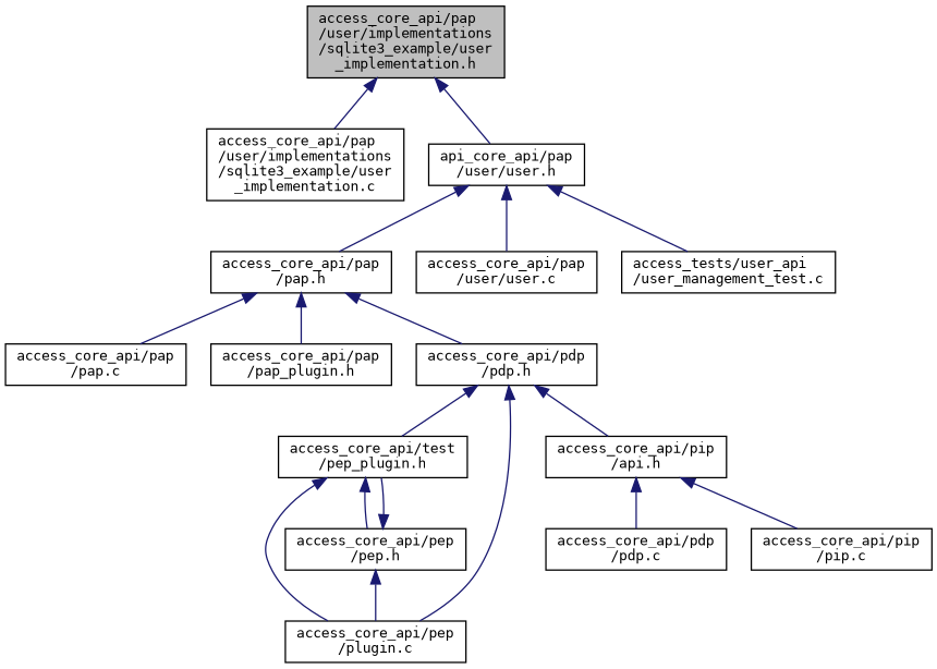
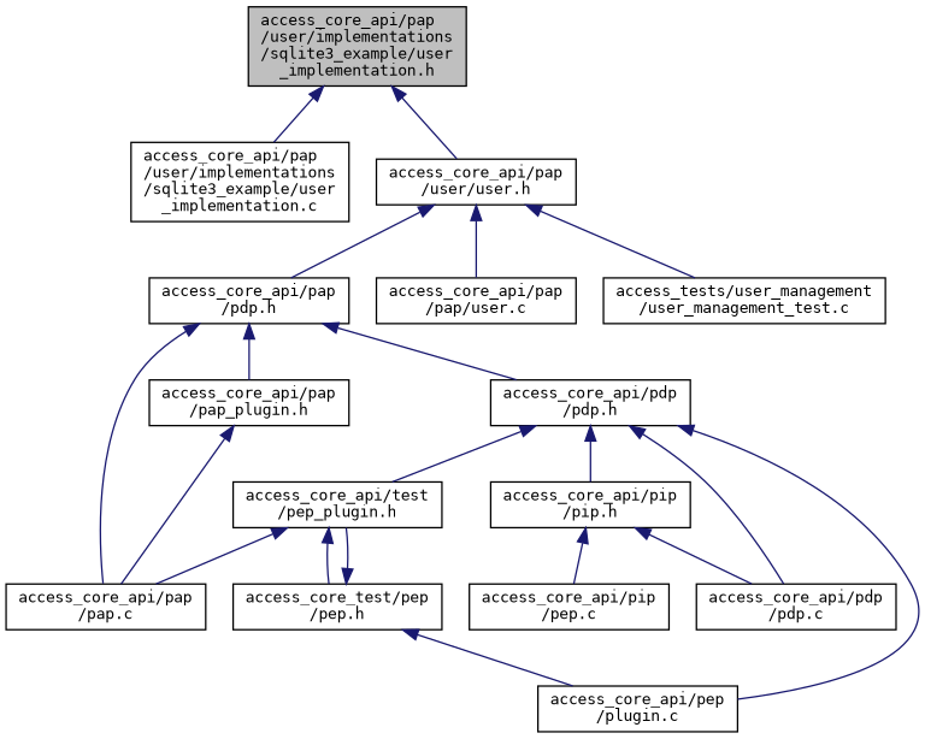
  digraph {
    fontname="DejaVu Sans Mono"
    node [color=black fillcolor=white fontname="DejaVu Sans Mono" fontsize=10 shape=record style=filled]
    edge [color=midnightblue dir=back fontname="DejaVu Sans Mono" fontsize=10 labelfontname=Helvetica labelfontsize=10 style=solid]
    n1 [fillcolor=grey75 fontcolor=black height=0.2 label="access_core_api/pap\l/user/implementations\l/sqlite3_example/user\l_implementation.h" width=0.4]
    n2 [height=0.2 label="access_core_api/pap\l/user/implementations\l/sqlite3_example/user\l_implementation.c" width=0.4]
-   n3 [height=0.2 label="api_core_api/pap\l/user/user.h" width=0.4]
-   n4 [height=0.2 label="access_core_api/pap\l/pap.h" width=0.4]
-   n5 [height=0.2 label="access_core_api/pap\l/user/user.c" width=0.4]
-   n6 [height=0.2 label="access_tests/user_api\l/user_management_test.c" width=0.4]
+   n3 [height=0.2 label="access_core_api/pap\l/user/user.h" width=0.4]
+   n4 [height=0.2 label="access_core_api/pap\l/pdp.h" width=0.4]
+   n5 [height=0.2 label="access_core_api/pap\l/pap/user.c" width=0.4]
+   n6 [height=0.2 label="access_tests/user_management\l/user_management_test.c" width=0.4]
    n7 [height=0.2 label="access_core_api/pap\l/pap.c" width=0.4]
    n8 [height=0.2 label="access_core_api/pap\l/pap_plugin.h" width=0.4]
    n9 [height=0.2 label="access_core_api/pdp\l/pdp.h" width=0.4]
    n10 [height=0.2 label="access_core_api/pdp\l/pdp.c" width=0.4]
    n11 [height=0.2 label="access_core_api/test\l/pep_plugin.h" width=0.4]
    n12 [height=0.2 label="access_core_api/pep\l/plugin.c" width=0.4]
-   n13 [height=0.2 label="access_core_api/pip\l/api.h" width=0.4]
-   n14 [height=0.2 label="access_core_api/pep\l/pep.h" width=0.4]
-   n15 [height=0.2 label="access_core_api/pip\l/pip.c" width=0.4]
+   n13 [height=0.2 label="access_core_api/pip\l/pip.h" width=0.4]
+   n14 [height=0.2 label="access_core_test/pep\l/pep.h" width=0.4]
+   n15 [height=0.2 label="access_core_api/pip\l/pep.c" width=0.4]
    n1 -> n2
    n1 -> n3
    n3 -> n4
    n3 -> n5
    n3 -> n6
    n4 -> n7
    n4 -> n8
    n4 -> n9
+   n8 -> n7
+   n9 -> n10
    n9 -> n11
    n9 -> n12
    n9 -> n13
-   n11 -> n12
+   n11 -> n7
    n11 -> n14
    n13 -> n10
    n13 -> n15
    n14 -> n11
    n14 -> n12
  }
